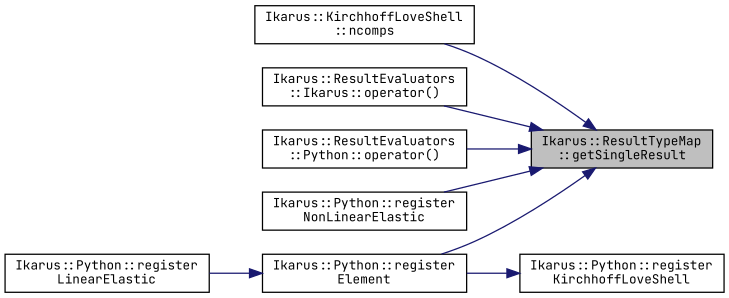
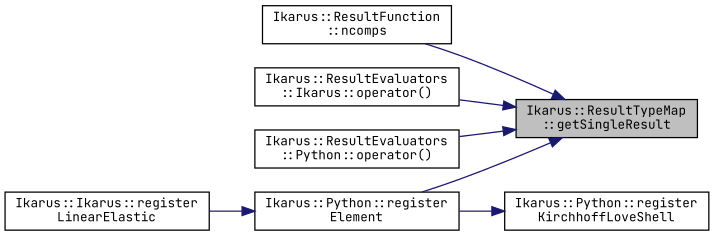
  digraph {
    fontname="JetBrains Mono"
    rankdir=RL
    node [color=black fillcolor=white fontname="JetBrains Mono" fontsize=10 shape=record style=filled]
    edge [color=midnightblue dir=back fontname="JetBrains Mono" fontsize=10 labelfontname=Helvetica labelfontsize=10 style=solid]
    n1 [fillcolor=grey75 fontcolor=black height=0.2 label="Ikarus::ResultTypeMap\l::getSingleResult" width=0.4]
-   n2 [height=0.2 label="Ikarus::KirchhoffLoveShell\l::ncomps" width=0.4]
+   n2 [height=0.2 label="Ikarus::ResultFunction\l::ncomps" width=0.4]
    n3 [height=0.2 label="Ikarus::ResultEvaluators\l::Ikarus::operator()" width=0.4]
    n4 [height=0.2 label="Ikarus::ResultEvaluators\l::Python::operator()" width=0.4]
    n5 [height=0.2 label="Ikarus::Python::register\lElement" width=0.4]
-   n6 [height=0.2 label="Ikarus::Python::register\lNonLinearElastic" width=0.4]
-   n7 [height=0.2 label="Ikarus::Python::register\lLinearElastic" width=0.4]
+   n7 [height=0.2 label="Ikarus::Ikarus::register\lLinearElastic" width=0.4]
    n8 [height=0.2 label="Ikarus::Python::register\lKirchhoffLoveShell" width=0.4]
    n1 -> n2
    n1 -> n3
    n1 -> n4
    n1 -> n5
-   n1 -> n6
    n5 -> n7
    n8 -> n5
  }
